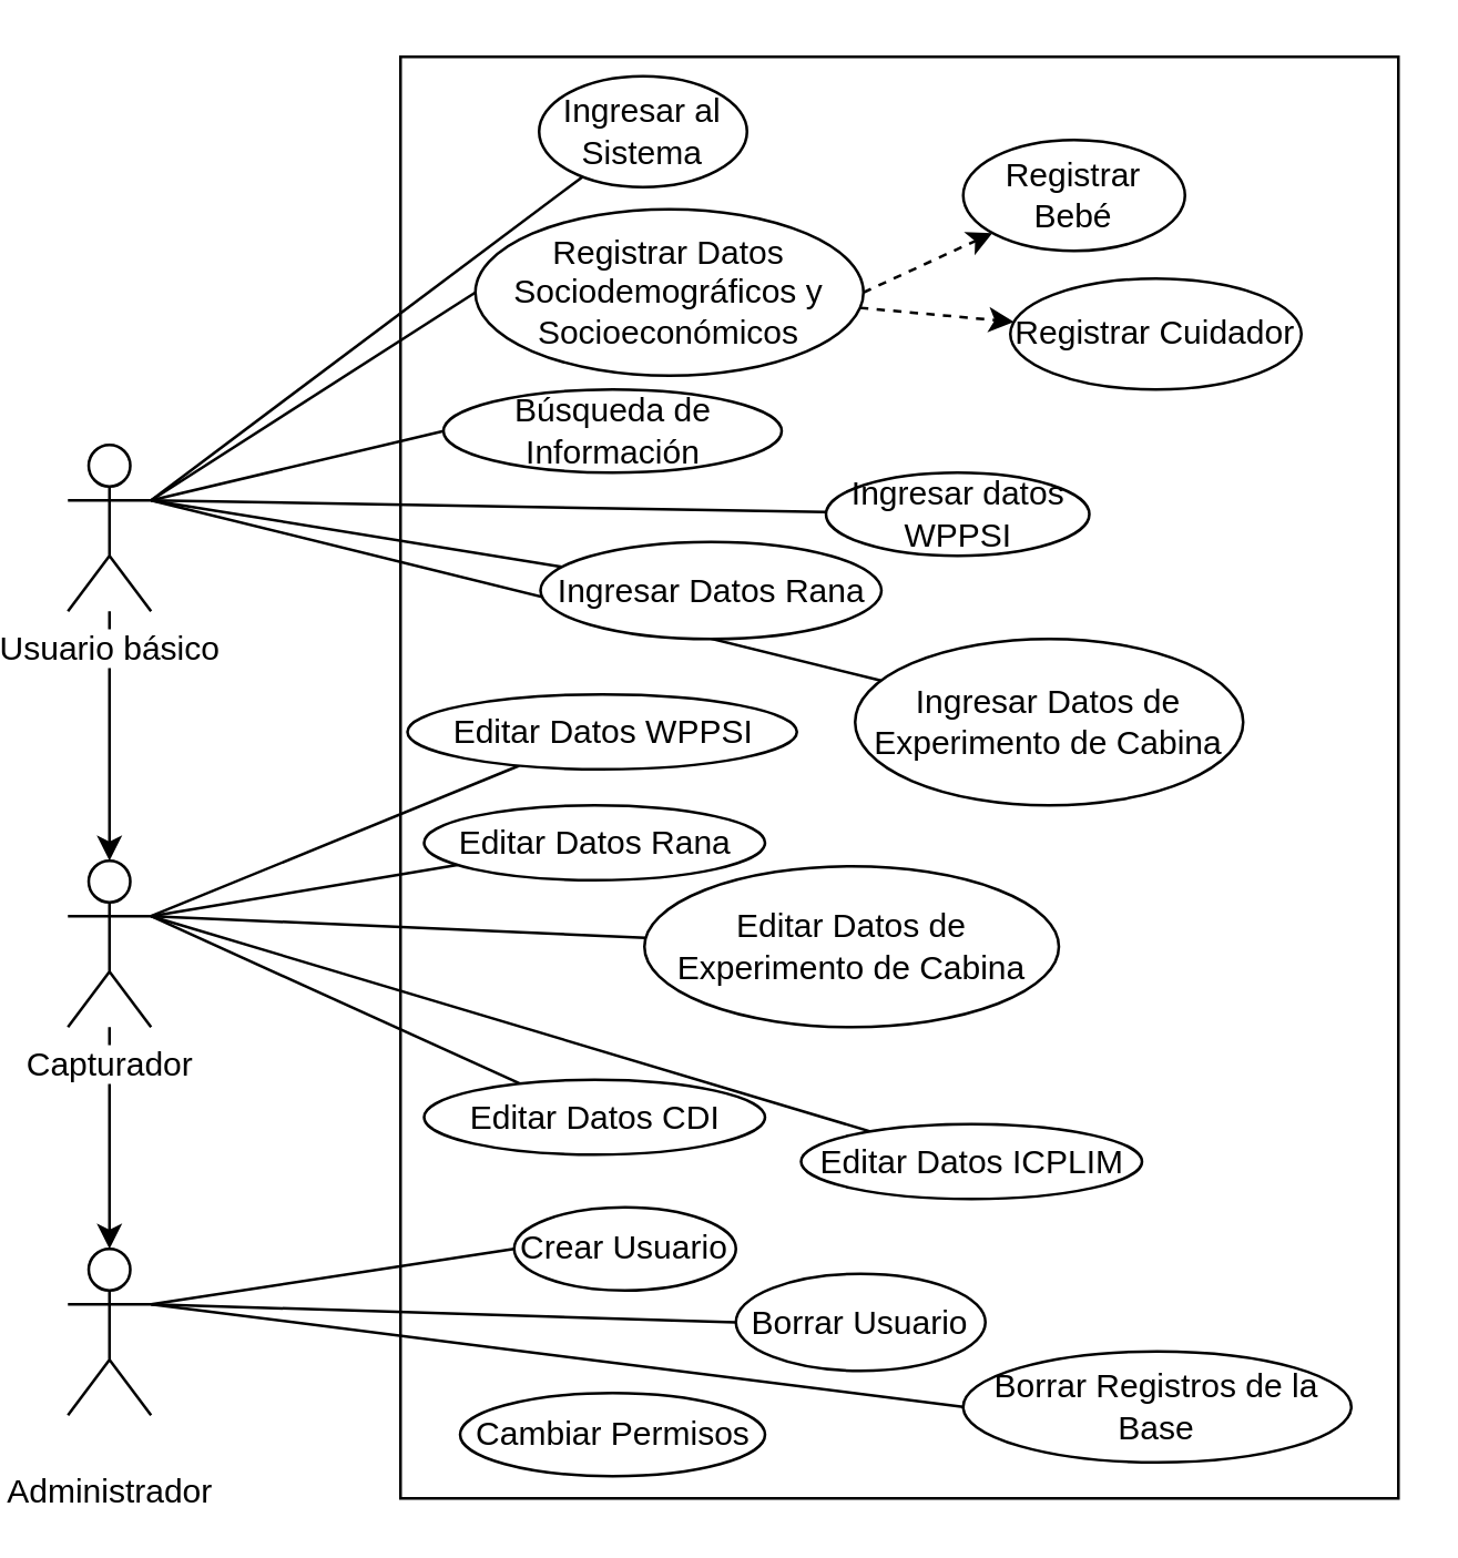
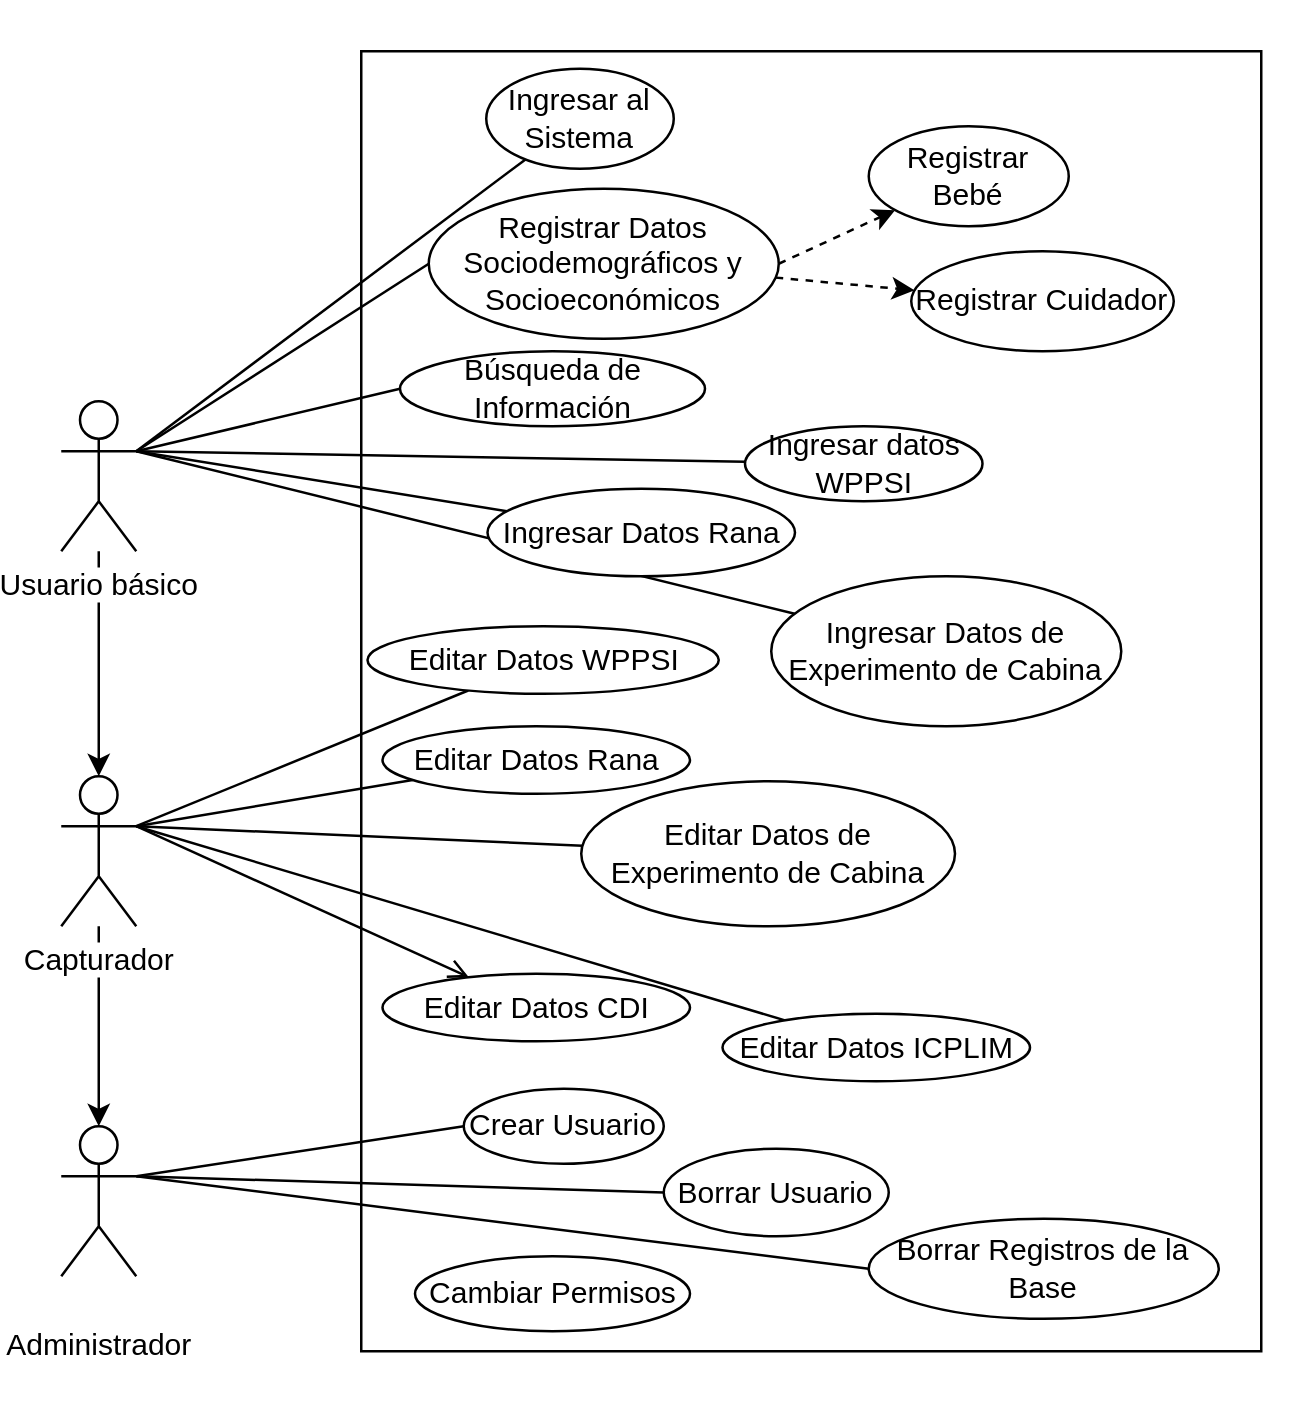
  <mxCell id="0" />
  <mxCell id="1" parent="0" />
  <mxCell id="2" value="" style="rounded=0;whiteSpace=wrap;html=1;" vertex="1" parent="1"><mxGeometry x="140" y="20" width="360" height="520" as="geometry" /></mxCell>
  <mxCell id="3" style="edgeStyle=none;rounded=0;orthogonalLoop=1;jettySize=auto;html=1;exitX=1;exitY=0.333;exitDx=0;exitDy=0;exitPerimeter=0;endArrow=none;endFill=0;" edge="1" parent="1" source="20" target="34"><mxGeometry relative="1" as="geometry" /></mxCell>
  <mxCell id="4" style="edgeStyle=none;rounded=0;orthogonalLoop=1;jettySize=auto;html=1;exitX=1;exitY=0.333;exitDx=0;exitDy=0;exitPerimeter=0;endArrow=none;endFill=0;" edge="1" parent="1" source="20" target="8"><mxGeometry relative="1" as="geometry" /></mxCell>
  <mxCell id="5" style="edgeStyle=none;rounded=0;orthogonalLoop=1;jettySize=auto;html=1;exitX=1;exitY=0.333;exitDx=0;exitDy=0;exitPerimeter=0;entryX=0;entryY=0.5;entryDx=0;entryDy=0;endArrow=none;endFill=0;" edge="1" parent="1" source="20" target="14"><mxGeometry relative="1" as="geometry" /></mxCell>
  <mxCell id="6" style="edgeStyle=none;rounded=0;orthogonalLoop=1;jettySize=auto;html=1;exitX=1;exitY=0.333;exitDx=0;exitDy=0;exitPerimeter=0;entryX=0;entryY=0.5;entryDx=0;entryDy=0;endArrow=none;endFill=0;" edge="1" parent="1" source="28" target="9"><mxGeometry relative="1" as="geometry" /></mxCell>
  <mxCell id="7" style="edgeStyle=none;rounded=0;orthogonalLoop=1;jettySize=auto;html=1;exitX=1;exitY=0.333;exitDx=0;exitDy=0;exitPerimeter=0;entryX=0;entryY=0.5;entryDx=0;entryDy=0;endArrow=none;endFill=0;" edge="1" parent="1" source="28" target="13"><mxGeometry relative="1" as="geometry" /></mxCell>
  <mxCell id="8" value="Ingresar al Sistema" style="ellipse;whiteSpace=wrap;html=1;" vertex="1" parent="1"><mxGeometry x="190" y="27" width="75" height="40" as="geometry" /></mxCell>
  <mxCell id="9" value="Crear Usuario" style="ellipse;whiteSpace=wrap;html=1;" vertex="1" parent="1"><mxGeometry x="181" y="435" width="80" height="30" as="geometry" /></mxCell>
  <mxCell id="10" value="Registrar Bebé" style="ellipse;whiteSpace=wrap;html=1;" vertex="1" parent="1"><mxGeometry x="343" y="50" width="80" height="40" as="geometry" /></mxCell>
  <mxCell id="11" value="Registrar Cuidador" style="ellipse;whiteSpace=wrap;html=1;" vertex="1" parent="1"><mxGeometry x="360" y="100" width="105" height="40" as="geometry" /></mxCell>
  <mxCell id="12" value="Cambiar Permisos" style="ellipse;whiteSpace=wrap;html=1;" vertex="1" parent="1"><mxGeometry x="161.5" y="502" width="110" height="30" as="geometry" /></mxCell>
  <mxCell id="13" value="Borrar Registros de la Base" style="ellipse;whiteSpace=wrap;html=1;" vertex="1" parent="1"><mxGeometry x="343" y="487" width="140" height="40" as="geometry" /></mxCell>
  <mxCell id="14" value="Búsqueda de Información" style="ellipse;whiteSpace=wrap;html=1;" vertex="1" parent="1"><mxGeometry x="155.5" y="140" width="122" height="30" as="geometry" /></mxCell>
  <mxCell id="15" value="" style="endArrow=classic;html=1;" edge="1" parent="1" source="20" target="26"><mxGeometry width="50" height="50" relative="1" as="geometry"><mxPoint x="35" y="200" as="sourcePoint" /><mxPoint x="35" y="251" as="targetPoint" /></mxGeometry></mxCell>
  <mxCell id="16" value="" style="endArrow=classic;html=1;" edge="1" parent="1" source="26" target="28"><mxGeometry width="50" height="50" relative="1" as="geometry"><mxPoint x="45" y="210" as="sourcePoint" /><mxPoint x="45" y="261" as="targetPoint" /></mxGeometry></mxCell>
  <mxCell id="17" style="edgeStyle=none;rounded=0;orthogonalLoop=1;jettySize=auto;html=1;exitX=1;exitY=0.333;exitDx=0;exitDy=0;exitPerimeter=0;entryX=0;entryY=0.5;entryDx=0;entryDy=0;endArrow=none;endFill=0;" edge="1" parent="1" source="20" target="31"><mxGeometry relative="1" as="geometry" /></mxCell>
  <mxCell id="18" style="edgeStyle=none;rounded=0;orthogonalLoop=1;jettySize=auto;html=1;exitX=1;exitY=0.333;exitDx=0;exitDy=0;exitPerimeter=0;endArrow=none;endFill=0;" edge="1" parent="1" source="20" target="35"><mxGeometry relative="1" as="geometry" /></mxCell>
  <mxCell id="19" style="edgeStyle=none;rounded=0;orthogonalLoop=1;jettySize=auto;html=1;exitX=1;exitY=0.333;exitDx=0;exitDy=0;exitPerimeter=0;endArrow=none;endFill=0;" edge="1" parent="1" source="20" target="36"><mxGeometry relative="1" as="geometry" /></mxCell>
  <mxCell id="20" value="Usuario básico" style="shape=umlActor;verticalLabelPosition=bottom;labelBackgroundColor=#ffffff;verticalAlign=top;html=1;outlineConnect=0;" vertex="1" parent="1"><mxGeometry x="20" y="160" width="30" height="60" as="geometry" /></mxCell>
  <mxCell id="21" style="edgeStyle=none;rounded=0;orthogonalLoop=1;jettySize=auto;html=1;exitX=1;exitY=0.333;exitDx=0;exitDy=0;exitPerimeter=0;endArrow=none;endFill=0;" edge="1" parent="1" source="26" target="29"><mxGeometry relative="1" as="geometry" /></mxCell>
  <mxCell id="22" style="edgeStyle=none;rounded=0;orthogonalLoop=1;jettySize=auto;html=1;exitX=1;exitY=0.333;exitDx=0;exitDy=0;exitPerimeter=0;endArrow=none;endFill=0;" edge="1" parent="1" source="26" target="37"><mxGeometry relative="1" as="geometry" /></mxCell>
  <mxCell id="23" style="edgeStyle=none;rounded=0;orthogonalLoop=1;jettySize=auto;html=1;exitX=1;exitY=0.333;exitDx=0;exitDy=0;exitPerimeter=0;endArrow=none;endFill=0;" edge="1" parent="1" source="26" target="38"><mxGeometry relative="1" as="geometry" /></mxCell>
  <mxCell id="24" style="edgeStyle=none;rounded=0;orthogonalLoop=1;jettySize=auto;html=1;exitX=1;exitY=0.333;exitDx=0;exitDy=0;exitPerimeter=0;endArrow=none;endFill=0;" edge="1" parent="1" source="26" target="39"><mxGeometry relative="1" as="geometry" /></mxCell>
- <mxCell id="25" style="edgeStyle=none;rounded=0;orthogonalLoop=1;jettySize=auto;html=1;exitX=1;exitY=0.333;exitDx=0;exitDy=0;exitPerimeter=0;endArrow=none;endFill=0;" edge="1" parent="1" source="26" target="40"><mxGeometry relative="1" as="geometry" /></mxCell>
+ <mxCell id="25" style="edgeStyle=none;rounded=0;orthogonalLoop=1;jettySize=auto;html=1;exitX=1;exitY=0.333;exitDx=0;exitDy=0;exitPerimeter=0;endArrow=open;endFill=0;" edge="1" parent="1" source="26" target="40"><mxGeometry relative="1" as="geometry" /></mxCell>
  <mxCell id="26" value="Capturador" style="shape=umlActor;verticalLabelPosition=bottom;labelBackgroundColor=#ffffff;verticalAlign=top;html=1;outlineConnect=0;" vertex="1" parent="1"><mxGeometry x="20" y="310" width="30" height="60" as="geometry" /></mxCell>
  <mxCell id="27" style="edgeStyle=none;rounded=0;orthogonalLoop=1;jettySize=auto;html=1;exitX=1;exitY=0.333;exitDx=0;exitDy=0;exitPerimeter=0;entryX=0;entryY=0.5;entryDx=0;entryDy=0;endArrow=none;endFill=0;" edge="1" parent="1" source="28" target="32"><mxGeometry relative="1" as="geometry" /></mxCell>
  <mxCell id="28" value="&lt;br&gt;Administrador" style="shape=umlActor;verticalLabelPosition=bottom;labelBackgroundColor=#ffffff;verticalAlign=top;html=1;outlineConnect=0;" vertex="1" parent="1"><mxGeometry x="20" y="450" width="30" height="60" as="geometry" /></mxCell>
  <mxCell id="29" value="Editar Datos WPPSI" style="ellipse;whiteSpace=wrap;html=1;" vertex="1" parent="1"><mxGeometry x="142.5" y="250" width="140.5" height="27" as="geometry" /></mxCell>
  <mxCell id="30" style="edgeStyle=none;rounded=0;orthogonalLoop=1;jettySize=auto;html=1;exitX=1;exitY=0.5;exitDx=0;exitDy=0;endArrow=classic;endFill=1;dashed=1;" edge="1" parent="1" source="31" target="10"><mxGeometry relative="1" as="geometry" /></mxCell>
  <mxCell id="31" value="Registrar Datos Sociodemográficos y Socioeconómicos" style="ellipse;whiteSpace=wrap;html=1;" vertex="1" parent="1"><mxGeometry x="167" y="75" width="140" height="60" as="geometry" /></mxCell>
  <mxCell id="32" value="Borrar Usuario" style="ellipse;whiteSpace=wrap;html=1;" vertex="1" parent="1"><mxGeometry x="261" y="459" width="90" height="35" as="geometry" /></mxCell>
  <mxCell id="33" style="edgeStyle=none;rounded=0;orthogonalLoop=1;jettySize=auto;html=1;endArrow=classic;endFill=1;dashed=1;" edge="1" parent="1" source="31" target="11"><mxGeometry relative="1" as="geometry"><mxPoint x="287.5" y="110" as="sourcePoint" /><mxPoint x="340" y="110" as="targetPoint" /></mxGeometry></mxCell>
  <mxCell id="34" value="Ingresar datos WPPSI" style="ellipse;whiteSpace=wrap;html=1;" vertex="1" parent="1"><mxGeometry x="293.5" y="170" width="95" height="30" as="geometry" /></mxCell>
  <mxCell id="35" value="Ingresar Datos Rana" style="ellipse;whiteSpace=wrap;html=1;" vertex="1" parent="1"><mxGeometry x="190.5" y="195" width="123" height="35" as="geometry" /></mxCell>
  <mxCell id="36" value="Ingresar Datos de Experimento de Cabina" style="ellipse;whiteSpace=wrap;html=1;" vertex="1" parent="1"><mxGeometry x="304" y="230" width="140" height="60" as="geometry" /></mxCell>
  <mxCell id="37" value="Editar Datos Rana" style="ellipse;whiteSpace=wrap;html=1;" vertex="1" parent="1"><mxGeometry x="148.5" y="290" width="123" height="27" as="geometry" /></mxCell>
  <mxCell id="38" value="Editar Datos de Experimento de Cabina" style="ellipse;whiteSpace=wrap;html=1;" vertex="1" parent="1"><mxGeometry x="228" y="312" width="149.5" height="58" as="geometry" /></mxCell>
  <mxCell id="39" value="Editar Datos ICPLIM" style="ellipse;whiteSpace=wrap;html=1;" vertex="1" parent="1"><mxGeometry x="284.5" y="405" width="123" height="27" as="geometry" /></mxCell>
  <mxCell id="40" value="Editar Datos CDI" style="ellipse;whiteSpace=wrap;html=1;" vertex="1" parent="1"><mxGeometry x="148.5" y="389" width="123" height="27" as="geometry" /></mxCell>
